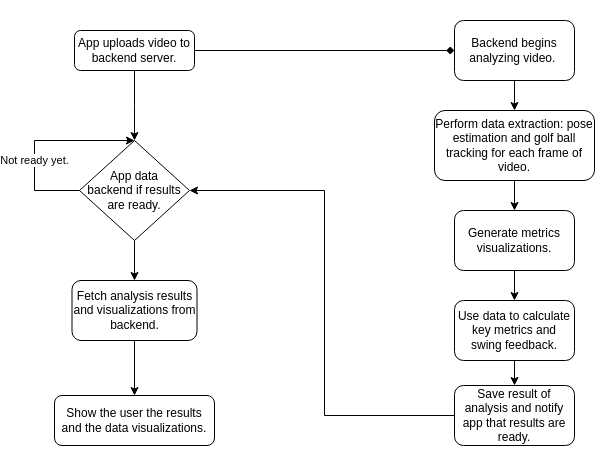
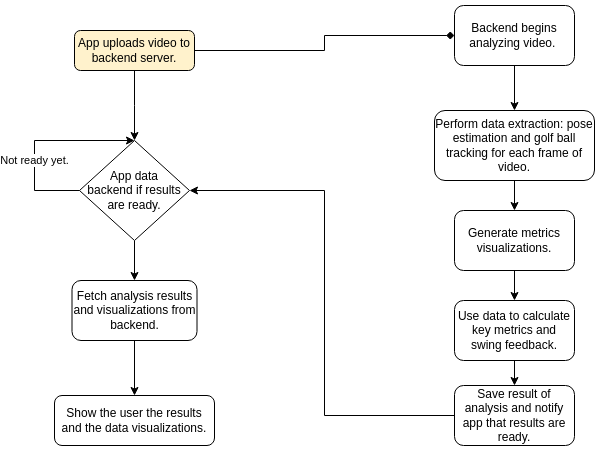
  <mxCell id="0" />
  <mxCell id="1" parent="0" />
  <mxCell id="2" value="" style="edgeStyle=orthogonalEdgeStyle;rounded=0;orthogonalLoop=1;jettySize=auto;html=1;endArrow=diamond;" edge="1" parent="1" source="4" target="6"><mxGeometry relative="1" as="geometry" /></mxCell>
  <mxCell id="3" value="" style="edgeStyle=orthogonalEdgeStyle;rounded=0;orthogonalLoop=1;jettySize=auto;html=1;" edge="1" parent="1" source="4"><mxGeometry relative="1" as="geometry"><mxPoint x="120" y="140" as="targetPoint" /></mxGeometry></mxCell>
- <mxCell id="4" value="App uploads video to backend server." style="rounded=1;whiteSpace=wrap;html=1;fontSize=12;glass=0;strokeWidth=1;shadow=0;" parent="1" vertex="1"><mxGeometry x="60" y="30" width="120" height="40" as="geometry" /></mxCell>
+ <mxCell id="4" value="App uploads video to backend server." style="rounded=1;whiteSpace=wrap;html=1;fontSize=12;glass=0;strokeWidth=1;shadow=0;fillColor=#fff2cc;" parent="1" vertex="1"><mxGeometry x="60" y="30" width="120" height="40" as="geometry" /></mxCell>
  <mxCell id="5" value="" style="edgeStyle=orthogonalEdgeStyle;rounded=0;orthogonalLoop=1;jettySize=auto;html=1;" edge="1" parent="1" source="6" target="11"><mxGeometry relative="1" as="geometry" /></mxCell>
- <mxCell id="6" value="Backend begins analyzing video.&amp;nbsp;" style="whiteSpace=wrap;html=1;rounded=1;glass=0;strokeWidth=1;shadow=0;" vertex="1" parent="1"><mxGeometry x="440" y="20" width="120" height="60" as="geometry" /></mxCell>
+ <mxCell id="6" value="Backend begins analyzing video.&amp;nbsp;" style="whiteSpace=wrap;html=1;rounded=1;glass=0;strokeWidth=1;shadow=0;" vertex="1" parent="1"><mxGeometry x="440" y="5" width="120" height="60" as="geometry" /></mxCell>
  <mxCell id="7" value="" style="edgeStyle=orthogonalEdgeStyle;rounded=0;orthogonalLoop=1;jettySize=auto;html=1;" edge="1" parent="1" source="8" target="19"><mxGeometry relative="1" as="geometry" /></mxCell>
  <mxCell id="8" value="App data &lt;br&gt;backend if results are ready." style="rhombus;whiteSpace=wrap;html=1;" vertex="1" parent="1"><mxGeometry x="65" y="140" width="110" height="100" as="geometry" /></mxCell>
  <mxCell id="9" value="Not ready yet." style="endArrow=classic;html=1;rounded=0;entryX=0.5;entryY=0;entryDx=0;entryDy=0;exitX=0;exitY=0.5;exitDx=0;exitDy=0;" edge="1" parent="1" source="8" target="8"><mxGeometry x="-0.231" width="50" height="50" relative="1" as="geometry"><mxPoint x="50" y="220" as="sourcePoint" /><mxPoint x="340" y="130" as="targetPoint" /><Array as="points"><mxPoint x="20" y="190" /><mxPoint x="20" y="140" /></Array><mxPoint as="offset" /></mxGeometry></mxCell>
  <mxCell id="10" value="" style="edgeStyle=orthogonalEdgeStyle;rounded=0;orthogonalLoop=1;jettySize=auto;html=1;" edge="1" parent="1" source="11" target="13"><mxGeometry relative="1" as="geometry" /></mxCell>
  <mxCell id="11" value="Perform data extraction: pose estimation and golf ball tracking for each frame of video." style="whiteSpace=wrap;html=1;rounded=1;glass=0;strokeWidth=1;shadow=0;" vertex="1" parent="1"><mxGeometry x="420" y="110" width="160" height="70" as="geometry" /></mxCell>
  <mxCell id="12" value="" style="edgeStyle=orthogonalEdgeStyle;rounded=0;orthogonalLoop=1;jettySize=auto;html=1;" edge="1" parent="1" source="13" target="15"><mxGeometry relative="1" as="geometry" /></mxCell>
  <mxCell id="13" value="Generate metrics visualizations." style="whiteSpace=wrap;html=1;rounded=1;glass=0;strokeWidth=1;shadow=0;" vertex="1" parent="1"><mxGeometry x="440" y="210" width="120" height="60" as="geometry" /></mxCell>
  <mxCell id="14" value="" style="edgeStyle=orthogonalEdgeStyle;rounded=0;orthogonalLoop=1;jettySize=auto;html=1;" edge="1" parent="1" source="15" target="16"><mxGeometry relative="1" as="geometry" /></mxCell>
  <mxCell id="15" value="Use data to calculate key metrics and swing feedback." style="whiteSpace=wrap;html=1;rounded=1;glass=0;strokeWidth=1;shadow=0;" vertex="1" parent="1"><mxGeometry x="440" y="300" width="120" height="60" as="geometry" /></mxCell>
  <mxCell id="16" value="Save result of analysis and notify app that results are ready." style="whiteSpace=wrap;html=1;rounded=1;glass=0;strokeWidth=1;shadow=0;" vertex="1" parent="1"><mxGeometry x="440" y="385" width="120" height="60" as="geometry" /></mxCell>
  <mxCell id="17" value="" style="endArrow=classic;html=1;rounded=0;entryX=1;entryY=0.5;entryDx=0;entryDy=0;exitX=0;exitY=0.5;exitDx=0;exitDy=0;" edge="1" parent="1" source="16" target="8"><mxGeometry width="50" height="50" relative="1" as="geometry"><mxPoint x="290" y="250" as="sourcePoint" /><mxPoint x="340" y="200" as="targetPoint" /><Array as="points"><mxPoint x="310" y="415" /><mxPoint x="310" y="190" /></Array></mxGeometry></mxCell>
  <mxCell id="18" value="" style="edgeStyle=orthogonalEdgeStyle;rounded=0;orthogonalLoop=1;jettySize=auto;html=1;" edge="1" parent="1" source="19" target="20"><mxGeometry relative="1" as="geometry" /></mxCell>
  <mxCell id="19" value="Fetch analysis results and visualizations from backend." style="rounded=1;whiteSpace=wrap;html=1;" vertex="1" parent="1"><mxGeometry x="57.5" y="280" width="125" height="60" as="geometry" /></mxCell>
  <mxCell id="20" value="Show the user the results and the data visualizations." style="whiteSpace=wrap;html=1;rounded=1;" vertex="1" parent="1"><mxGeometry x="40" y="395" width="160" height="50" as="geometry" /></mxCell>
